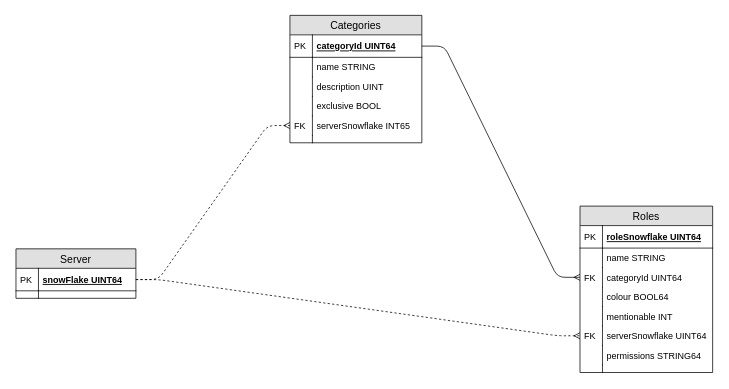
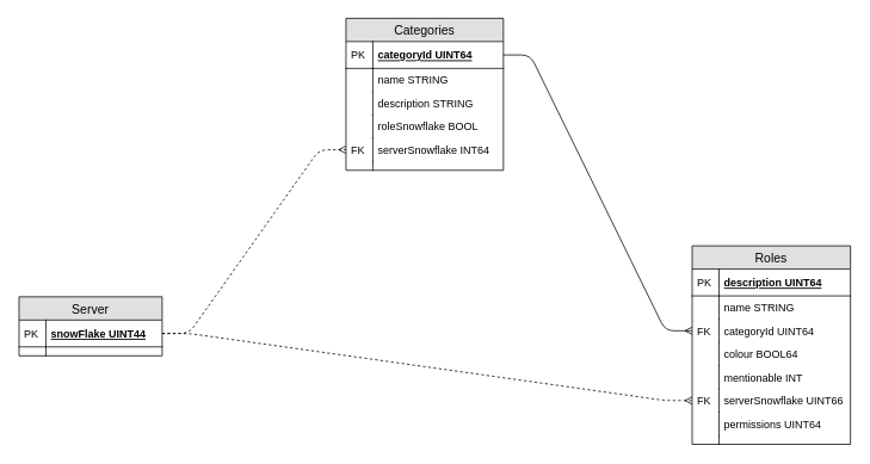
  <mxCell id="0" />
  <mxCell id="1" parent="0" />
  <mxCell id="2" value="Server" style="swimlane;fontStyle=0;childLayout=stackLayout;horizontal=1;startSize=26;fillColor=#e0e0e0;horizontalStack=0;resizeParent=1;resizeParentMax=0;resizeLast=0;collapsible=1;marginBottom=0;swimlaneFillColor=#ffffff;align=center;fontSize=14;" vertex="1" parent="1"><mxGeometry x="20.5" y="331.5" width="160" height="66" as="geometry" /></mxCell>
- <mxCell id="3" value="snowFlake UINT64" style="shape=partialRectangle;top=0;left=0;right=0;bottom=1;align=left;verticalAlign=middle;fillColor=none;spacingLeft=34;spacingRight=4;overflow=hidden;rotatable=0;points=[[0,0.5],[1,0.5]];portConstraint=eastwest;dropTarget=0;fontStyle=5;fontSize=12;" vertex="1" parent="2"><mxGeometry y="26" width="160" height="30" as="geometry" /></mxCell>
+ <mxCell id="3" value="snowFlake UINT44" style="shape=partialRectangle;top=0;left=0;right=0;bottom=1;align=left;verticalAlign=middle;fillColor=none;spacingLeft=34;spacingRight=4;overflow=hidden;rotatable=0;points=[[0,0.5],[1,0.5]];portConstraint=eastwest;dropTarget=0;fontStyle=5;fontSize=12;" vertex="1" parent="2"><mxGeometry y="26" width="160" height="30" as="geometry" /></mxCell>
  <mxCell id="4" value="PK" style="shape=partialRectangle;top=0;left=0;bottom=0;fillColor=none;align=left;verticalAlign=middle;spacingLeft=4;spacingRight=4;overflow=hidden;rotatable=0;points=[];portConstraint=eastwest;part=1;fontSize=12;" vertex="1" connectable="0" parent="3"><mxGeometry width="30" height="30" as="geometry" /></mxCell>
  <mxCell id="5" value="" style="shape=partialRectangle;top=0;left=0;right=0;bottom=0;align=left;verticalAlign=top;fillColor=none;spacingLeft=34;spacingRight=4;overflow=hidden;rotatable=0;points=[[0,0.5],[1,0.5]];portConstraint=eastwest;dropTarget=0;fontSize=12;" vertex="1" parent="2"><mxGeometry y="56" width="160" height="10" as="geometry" /></mxCell>
  <mxCell id="6" value="" style="shape=partialRectangle;top=0;left=0;bottom=0;fillColor=none;align=left;verticalAlign=top;spacingLeft=4;spacingRight=4;overflow=hidden;rotatable=0;points=[];portConstraint=eastwest;part=1;fontSize=12;" vertex="1" connectable="0" parent="5"><mxGeometry width="30" height="10" as="geometry" /></mxCell>
  <mxCell id="7" value="Categories" style="swimlane;fontStyle=0;childLayout=stackLayout;horizontal=1;startSize=26;fillColor=#e0e0e0;horizontalStack=0;resizeParent=1;resizeParentMax=0;resizeLast=0;collapsible=1;marginBottom=0;swimlaneFillColor=#ffffff;align=center;fontSize=14;" vertex="1" parent="1"><mxGeometry x="386" y="20" width="176" height="170" as="geometry" /></mxCell>
  <mxCell id="8" value="categoryId UINT64" style="shape=partialRectangle;top=0;left=0;right=0;bottom=1;align=left;verticalAlign=middle;fillColor=none;spacingLeft=34;spacingRight=4;overflow=hidden;rotatable=0;points=[[0,0.5],[1,0.5]];portConstraint=eastwest;dropTarget=0;fontStyle=5;fontSize=12;" vertex="1" parent="7"><mxGeometry y="26" width="176" height="30" as="geometry" /></mxCell>
  <mxCell id="9" value="PK" style="shape=partialRectangle;top=0;left=0;bottom=0;fillColor=none;align=left;verticalAlign=middle;spacingLeft=4;spacingRight=4;overflow=hidden;rotatable=0;points=[];portConstraint=eastwest;part=1;fontSize=12;" vertex="1" connectable="0" parent="8"><mxGeometry width="30" height="30" as="geometry" /></mxCell>
  <mxCell id="10" value="name STRING" style="shape=partialRectangle;top=0;left=0;right=0;bottom=0;align=left;verticalAlign=top;fillColor=none;spacingLeft=34;spacingRight=4;overflow=hidden;rotatable=0;points=[[0,0.5],[1,0.5]];portConstraint=eastwest;dropTarget=0;fontSize=12;" vertex="1" parent="7"><mxGeometry y="56" width="176" height="26" as="geometry" /></mxCell>
  <mxCell id="11" value="" style="shape=partialRectangle;top=0;left=0;bottom=0;fillColor=none;align=left;verticalAlign=top;spacingLeft=4;spacingRight=4;overflow=hidden;rotatable=0;points=[];portConstraint=eastwest;part=1;fontSize=12;" vertex="1" connectable="0" parent="10"><mxGeometry width="30" height="26" as="geometry" /></mxCell>
- <mxCell id="12" value="description UINT" style="shape=partialRectangle;top=0;left=0;right=0;bottom=0;align=left;verticalAlign=top;fillColor=none;spacingLeft=34;spacingRight=4;overflow=hidden;rotatable=0;points=[[0,0.5],[1,0.5]];portConstraint=eastwest;dropTarget=0;fontSize=12;" vertex="1" parent="7"><mxGeometry y="82" width="176" height="26" as="geometry" /></mxCell>
+ <mxCell id="12" value="description STRING" style="shape=partialRectangle;top=0;left=0;right=0;bottom=0;align=left;verticalAlign=top;fillColor=none;spacingLeft=34;spacingRight=4;overflow=hidden;rotatable=0;points=[[0,0.5],[1,0.5]];portConstraint=eastwest;dropTarget=0;fontSize=12;" vertex="1" parent="7"><mxGeometry y="82" width="176" height="26" as="geometry" /></mxCell>
  <mxCell id="13" value="" style="shape=partialRectangle;top=0;left=0;bottom=0;fillColor=none;align=left;verticalAlign=top;spacingLeft=4;spacingRight=4;overflow=hidden;rotatable=0;points=[];portConstraint=eastwest;part=1;fontSize=12;" vertex="1" connectable="0" parent="12"><mxGeometry width="30" height="26" as="geometry" /></mxCell>
- <mxCell id="14" value="exclusive BOOL" style="shape=partialRectangle;top=0;left=0;right=0;bottom=0;align=left;verticalAlign=top;fillColor=none;spacingLeft=34;spacingRight=4;overflow=hidden;rotatable=0;points=[[0,0.5],[1,0.5]];portConstraint=eastwest;dropTarget=0;fontSize=12;" vertex="1" parent="7"><mxGeometry y="108" width="176" height="26" as="geometry" /></mxCell>
+ <mxCell id="14" value="roleSnowflake BOOL" style="shape=partialRectangle;top=0;left=0;right=0;bottom=0;align=left;verticalAlign=top;fillColor=none;spacingLeft=34;spacingRight=4;overflow=hidden;rotatable=0;points=[[0,0.5],[1,0.5]];portConstraint=eastwest;dropTarget=0;fontSize=12;" vertex="1" parent="7"><mxGeometry y="108" width="176" height="26" as="geometry" /></mxCell>
  <mxCell id="15" value="" style="shape=partialRectangle;top=0;left=0;bottom=0;fillColor=none;align=left;verticalAlign=top;spacingLeft=4;spacingRight=4;overflow=hidden;rotatable=0;points=[];portConstraint=eastwest;part=1;fontSize=12;" vertex="1" connectable="0" parent="14"><mxGeometry width="30" height="26" as="geometry" /></mxCell>
- <mxCell id="16" value="serverSnowflake INT65" style="shape=partialRectangle;top=0;left=0;right=0;bottom=0;align=left;verticalAlign=top;fillColor=none;spacingLeft=34;spacingRight=4;overflow=hidden;rotatable=0;points=[[0,0.5],[1,0.5]];portConstraint=eastwest;dropTarget=0;fontSize=12;" vertex="1" parent="7"><mxGeometry y="134" width="176" height="26" as="geometry" /></mxCell>
+ <mxCell id="16" value="serverSnowflake INT64" style="shape=partialRectangle;top=0;left=0;right=0;bottom=0;align=left;verticalAlign=top;fillColor=none;spacingLeft=34;spacingRight=4;overflow=hidden;rotatable=0;points=[[0,0.5],[1,0.5]];portConstraint=eastwest;dropTarget=0;fontSize=12;" vertex="1" parent="7"><mxGeometry y="134" width="176" height="26" as="geometry" /></mxCell>
  <mxCell id="17" value="FK" style="shape=partialRectangle;top=0;left=0;bottom=0;fillColor=none;align=left;verticalAlign=top;spacingLeft=4;spacingRight=4;overflow=hidden;rotatable=0;points=[];portConstraint=eastwest;part=1;fontSize=12;" vertex="1" connectable="0" parent="16"><mxGeometry width="30" height="26" as="geometry" /></mxCell>
  <mxCell id="18" value="" style="shape=partialRectangle;top=0;left=0;right=0;bottom=0;align=left;verticalAlign=top;fillColor=none;spacingLeft=34;spacingRight=4;overflow=hidden;rotatable=0;points=[[0,0.5],[1,0.5]];portConstraint=eastwest;dropTarget=0;fontSize=12;" vertex="1" parent="7"><mxGeometry y="160" width="176" height="10" as="geometry" /></mxCell>
  <mxCell id="19" value="" style="shape=partialRectangle;top=0;left=0;bottom=0;fillColor=none;align=left;verticalAlign=top;spacingLeft=4;spacingRight=4;overflow=hidden;rotatable=0;points=[];portConstraint=eastwest;part=1;fontSize=12;" vertex="1" connectable="0" parent="18"><mxGeometry width="30" height="10" as="geometry" /></mxCell>
  <mxCell id="20" style="edgeStyle=entityRelationEdgeStyle;rounded=1;orthogonalLoop=1;jettySize=auto;html=1;exitX=1;exitY=0.5;exitDx=0;exitDy=0;entryX=0;entryY=0.5;entryDx=0;entryDy=0;endArrow=ERmany;endFill=0;dashed=1;" edge="1" parent="1" source="3" target="16"><mxGeometry relative="1" as="geometry" /></mxCell>
  <mxCell id="21" value="Roles" style="swimlane;fontStyle=0;childLayout=stackLayout;horizontal=1;startSize=26;fillColor=#e0e0e0;horizontalStack=0;resizeParent=1;resizeParentMax=0;resizeLast=0;collapsible=1;marginBottom=0;swimlaneFillColor=#ffffff;align=center;fontSize=14;" vertex="1" parent="1"><mxGeometry x="773" y="274.5" width="177" height="222" as="geometry" /></mxCell>
- <mxCell id="22" value="roleSnowflake UINT64" style="shape=partialRectangle;top=0;left=0;right=0;bottom=1;align=left;verticalAlign=middle;fillColor=none;spacingLeft=34;spacingRight=4;overflow=hidden;rotatable=0;points=[[0,0.5],[1,0.5]];portConstraint=eastwest;dropTarget=0;fontStyle=5;fontSize=12;" vertex="1" parent="21"><mxGeometry y="26" width="177" height="30" as="geometry" /></mxCell>
+ <mxCell id="22" value="description UINT64" style="shape=partialRectangle;top=0;left=0;right=0;bottom=1;align=left;verticalAlign=middle;fillColor=none;spacingLeft=34;spacingRight=4;overflow=hidden;rotatable=0;points=[[0,0.5],[1,0.5]];portConstraint=eastwest;dropTarget=0;fontStyle=5;fontSize=12;" vertex="1" parent="21"><mxGeometry y="26" width="177" height="30" as="geometry" /></mxCell>
  <mxCell id="23" value="PK" style="shape=partialRectangle;top=0;left=0;bottom=0;fillColor=none;align=left;verticalAlign=middle;spacingLeft=4;spacingRight=4;overflow=hidden;rotatable=0;points=[];portConstraint=eastwest;part=1;fontSize=12;" vertex="1" connectable="0" parent="22"><mxGeometry width="30" height="30" as="geometry" /></mxCell>
  <mxCell id="24" value="name STRING" style="shape=partialRectangle;top=0;left=0;right=0;bottom=0;align=left;verticalAlign=top;fillColor=none;spacingLeft=34;spacingRight=4;overflow=hidden;rotatable=0;points=[[0,0.5],[1,0.5]];portConstraint=eastwest;dropTarget=0;fontSize=12;" vertex="1" parent="21"><mxGeometry y="56" width="177" height="26" as="geometry" /></mxCell>
  <mxCell id="25" value="" style="shape=partialRectangle;top=0;left=0;bottom=0;fillColor=none;align=left;verticalAlign=top;spacingLeft=4;spacingRight=4;overflow=hidden;rotatable=0;points=[];portConstraint=eastwest;part=1;fontSize=12;" vertex="1" connectable="0" parent="24"><mxGeometry width="30" height="26" as="geometry" /></mxCell>
  <mxCell id="26" value="categoryId UINT64" style="shape=partialRectangle;top=0;left=0;right=0;bottom=0;align=left;verticalAlign=top;fillColor=none;spacingLeft=34;spacingRight=4;overflow=hidden;rotatable=0;points=[[0,0.5],[1,0.5]];portConstraint=eastwest;dropTarget=0;fontSize=12;" vertex="1" parent="21"><mxGeometry y="82" width="177" height="26" as="geometry" /></mxCell>
  <mxCell id="27" value="FK" style="shape=partialRectangle;top=0;left=0;bottom=0;fillColor=none;align=left;verticalAlign=top;spacingLeft=4;spacingRight=4;overflow=hidden;rotatable=0;points=[];portConstraint=eastwest;part=1;fontSize=12;" vertex="1" connectable="0" parent="26"><mxGeometry width="30" height="26" as="geometry" /></mxCell>
  <mxCell id="28" value="colour BOOL64" style="shape=partialRectangle;top=0;left=0;right=0;bottom=0;align=left;verticalAlign=top;fillColor=none;spacingLeft=34;spacingRight=4;overflow=hidden;rotatable=0;points=[[0,0.5],[1,0.5]];portConstraint=eastwest;dropTarget=0;fontSize=12;" vertex="1" parent="21"><mxGeometry y="108" width="177" height="26" as="geometry" /></mxCell>
  <mxCell id="29" value="" style="shape=partialRectangle;top=0;left=0;bottom=0;fillColor=none;align=left;verticalAlign=top;spacingLeft=4;spacingRight=4;overflow=hidden;rotatable=0;points=[];portConstraint=eastwest;part=1;fontSize=12;" vertex="1" connectable="0" parent="28"><mxGeometry width="30" height="26" as="geometry" /></mxCell>
  <mxCell id="30" value="mentionable INT" style="shape=partialRectangle;top=0;left=0;right=0;bottom=0;align=left;verticalAlign=top;fillColor=none;spacingLeft=34;spacingRight=4;overflow=hidden;rotatable=0;points=[[0,0.5],[1,0.5]];portConstraint=eastwest;dropTarget=0;fontSize=12;" vertex="1" parent="21"><mxGeometry y="134" width="177" height="26" as="geometry" /></mxCell>
  <mxCell id="31" value="" style="shape=partialRectangle;top=0;left=0;bottom=0;fillColor=none;align=left;verticalAlign=top;spacingLeft=4;spacingRight=4;overflow=hidden;rotatable=0;points=[];portConstraint=eastwest;part=1;fontSize=12;" vertex="1" connectable="0" parent="30"><mxGeometry width="30" height="26" as="geometry" /></mxCell>
- <mxCell id="32" value="serverSnowflake UINT64" style="shape=partialRectangle;top=0;left=0;right=0;bottom=0;align=left;verticalAlign=top;fillColor=none;spacingLeft=34;spacingRight=4;overflow=hidden;rotatable=0;points=[[0,0.5],[1,0.5]];portConstraint=eastwest;dropTarget=0;fontSize=12;" vertex="1" parent="21"><mxGeometry y="160" width="177" height="26" as="geometry" /></mxCell>
+ <mxCell id="32" value="serverSnowflake UINT66" style="shape=partialRectangle;top=0;left=0;right=0;bottom=0;align=left;verticalAlign=top;fillColor=none;spacingLeft=34;spacingRight=4;overflow=hidden;rotatable=0;points=[[0,0.5],[1,0.5]];portConstraint=eastwest;dropTarget=0;fontSize=12;" vertex="1" parent="21"><mxGeometry y="160" width="177" height="26" as="geometry" /></mxCell>
  <mxCell id="33" value="FK" style="shape=partialRectangle;top=0;left=0;bottom=0;fillColor=none;align=left;verticalAlign=top;spacingLeft=4;spacingRight=4;overflow=hidden;rotatable=0;points=[];portConstraint=eastwest;part=1;fontSize=12;" vertex="1" connectable="0" parent="32"><mxGeometry width="30" height="26" as="geometry" /></mxCell>
- <mxCell id="34" value="permissions STRING64" style="shape=partialRectangle;top=0;left=0;right=0;bottom=0;align=left;verticalAlign=top;fillColor=none;spacingLeft=34;spacingRight=4;overflow=hidden;rotatable=0;points=[[0,0.5],[1,0.5]];portConstraint=eastwest;dropTarget=0;fontSize=12;" vertex="1" parent="21"><mxGeometry y="186" width="177" height="26" as="geometry" /></mxCell>
+ <mxCell id="34" value="permissions UINT64" style="shape=partialRectangle;top=0;left=0;right=0;bottom=0;align=left;verticalAlign=top;fillColor=none;spacingLeft=34;spacingRight=4;overflow=hidden;rotatable=0;points=[[0,0.5],[1,0.5]];portConstraint=eastwest;dropTarget=0;fontSize=12;" vertex="1" parent="21"><mxGeometry y="186" width="177" height="26" as="geometry" /></mxCell>
  <mxCell id="35" value="" style="shape=partialRectangle;top=0;left=0;bottom=0;fillColor=none;align=left;verticalAlign=top;spacingLeft=4;spacingRight=4;overflow=hidden;rotatable=0;points=[];portConstraint=eastwest;part=1;fontSize=12;" vertex="1" connectable="0" parent="34"><mxGeometry width="30" height="26" as="geometry" /></mxCell>
  <mxCell id="36" value="" style="shape=partialRectangle;top=0;left=0;right=0;bottom=0;align=left;verticalAlign=top;fillColor=none;spacingLeft=34;spacingRight=4;overflow=hidden;rotatable=0;points=[[0,0.5],[1,0.5]];portConstraint=eastwest;dropTarget=0;fontSize=12;" vertex="1" parent="21"><mxGeometry y="212" width="177" height="10" as="geometry" /></mxCell>
  <mxCell id="37" value="" style="shape=partialRectangle;top=0;left=0;bottom=0;fillColor=none;align=left;verticalAlign=top;spacingLeft=4;spacingRight=4;overflow=hidden;rotatable=0;points=[];portConstraint=eastwest;part=1;fontSize=12;" vertex="1" connectable="0" parent="36"><mxGeometry width="30" height="10" as="geometry" /></mxCell>
  <mxCell id="38" style="edgeStyle=entityRelationEdgeStyle;rounded=1;orthogonalLoop=1;jettySize=auto;html=1;exitX=1;exitY=0.5;exitDx=0;exitDy=0;entryX=0;entryY=0.5;entryDx=0;entryDy=0;endArrow=ERmany;endFill=0;" edge="1" parent="1" source="8" target="26"><mxGeometry relative="1" as="geometry" /></mxCell>
  <mxCell id="39" style="edgeStyle=entityRelationEdgeStyle;rounded=1;orthogonalLoop=1;jettySize=auto;html=1;exitX=1;exitY=0.5;exitDx=0;exitDy=0;entryX=0;entryY=0.5;entryDx=0;entryDy=0;endArrow=ERmany;endFill=0;dashed=1;" edge="1" parent="1" source="3" target="32"><mxGeometry relative="1" as="geometry" /></mxCell>
